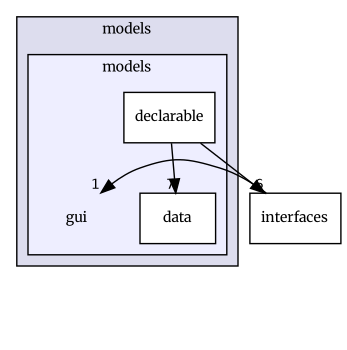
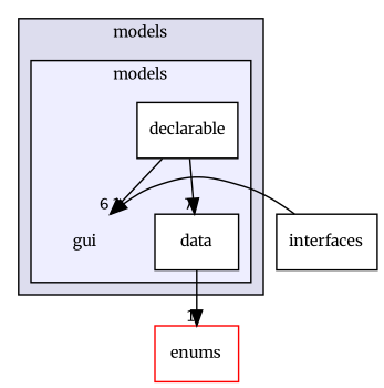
  digraph {
    compound=true
    fontname=Merriweather
    node [fontname=Merriweather fontsize=10 shape=box fillcolor=white style=filled]
    edge [fontname=Merriweather headlabel=1 labeldistance=1.5 labelfontname=Helvetica labelfontsize=10]
    n1 [label=gui shape=plaintext fillcolor="" style=""]
    n2 [color=black label=data]
    n3 [color=black label=declarable]
+   n4 [color=red label=enums]
    n5 [label=interfaces fillcolor="" style=""]
    subgraph cluster_1 {
      bgcolor="#ddddee"
      fontsize=10
      label=models
      pencolor=black
      subgraph cluster_2 {
        bgcolor="#eeeeff"
        fontsize=10
        label=models
        pencolor=black
        n1
        n2
        n3
      }
    }
+   n2 -> n4
    n3 -> n2 [headlabel=7]
-   n3 -> n5 [headlabel=6]
+   n3 -> n1 [headlabel=6]
    n5 -> n1
  }
